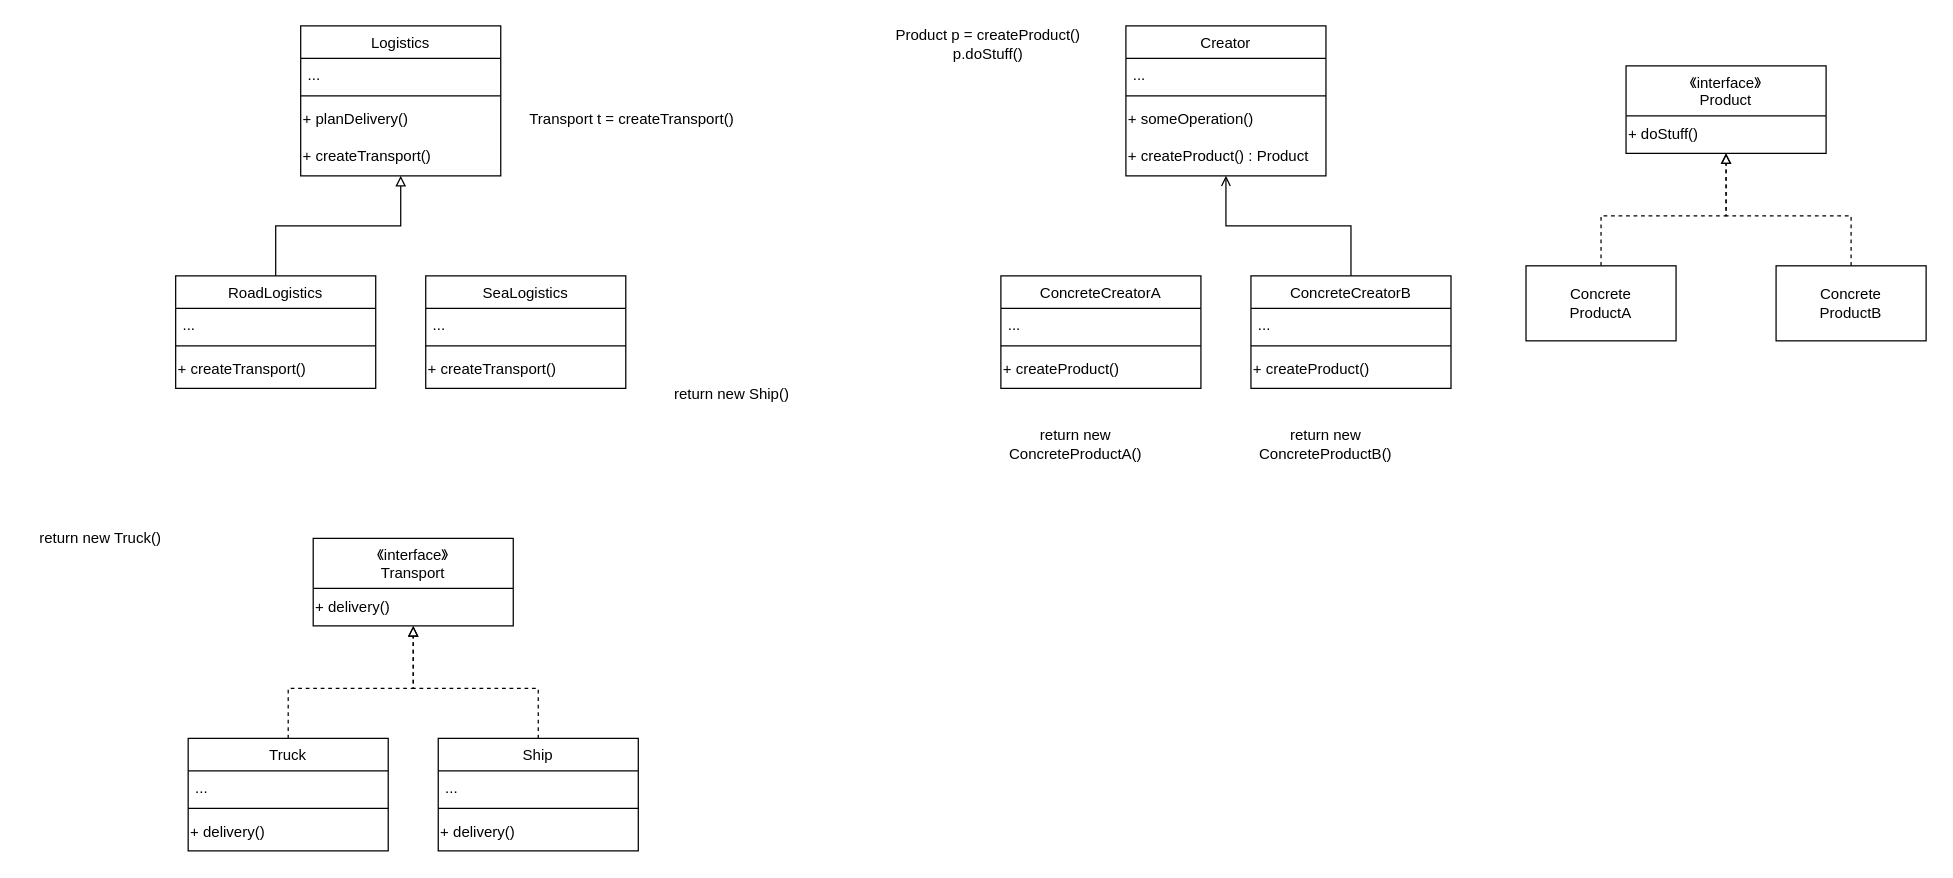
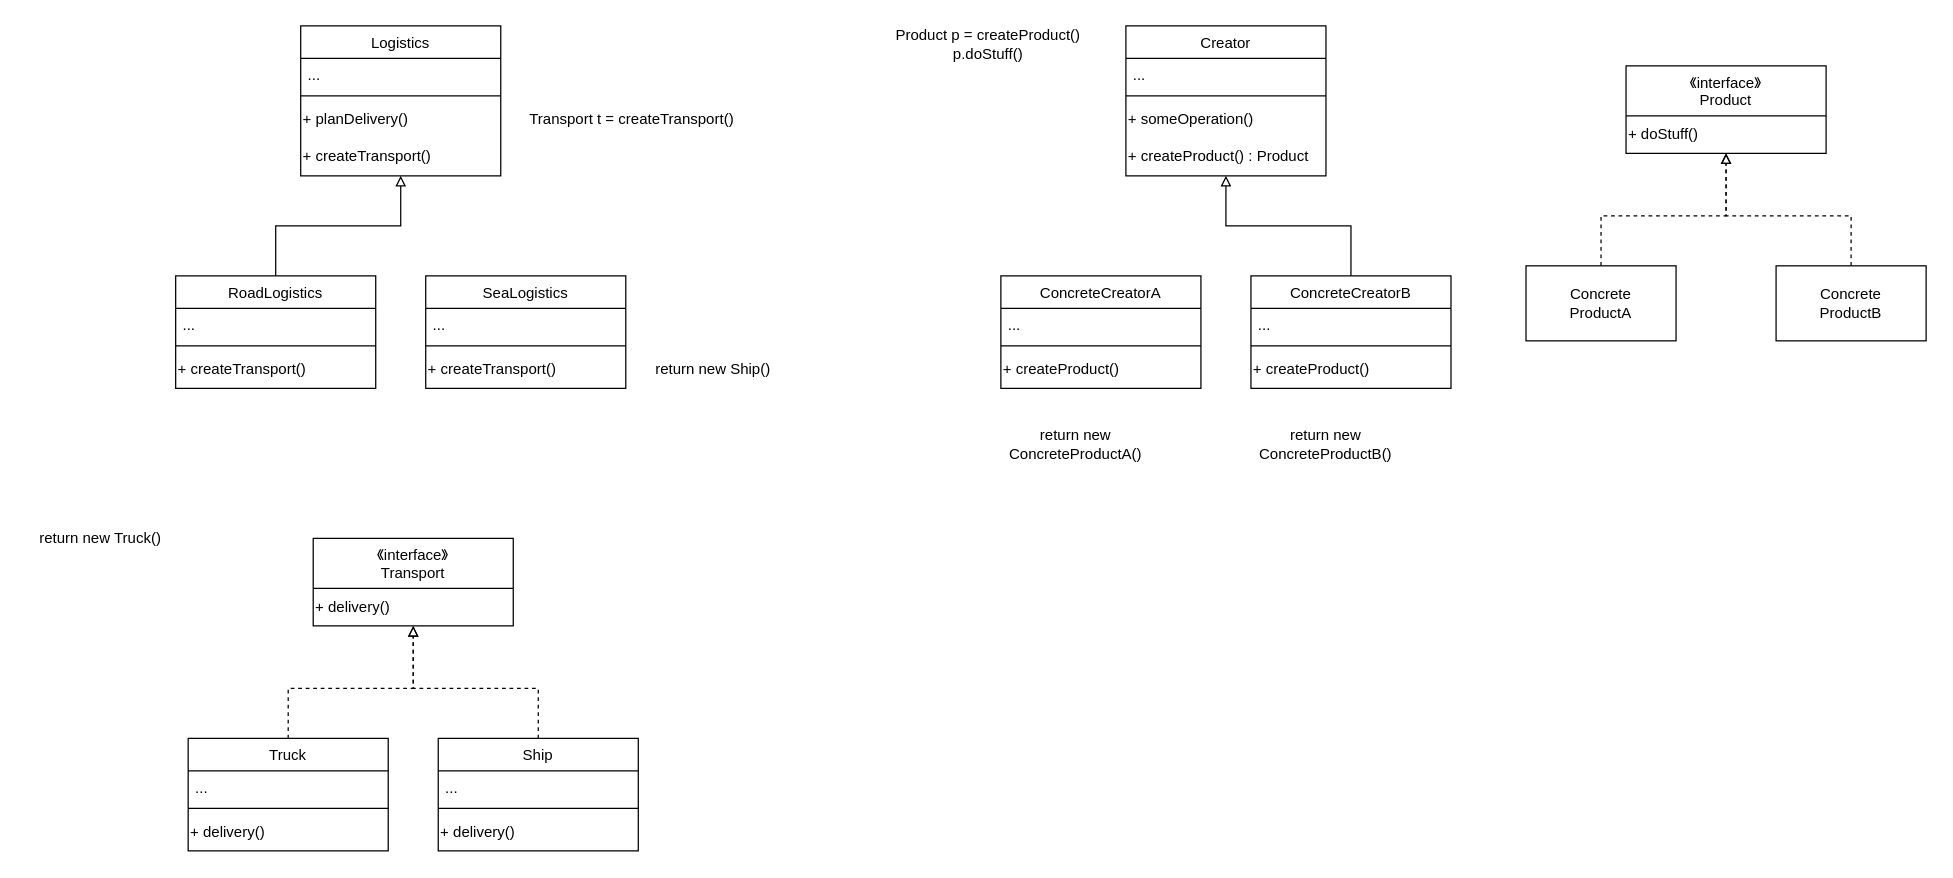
  <mxCell id="0" />
  <mxCell id="1" parent="0" />
  <mxCell id="2" value="Logistics" style="swimlane;fontStyle=0;align=center;verticalAlign=top;childLayout=stackLayout;horizontal=1;startSize=26;horizontalStack=0;resizeParent=1;resizeLast=0;collapsible=1;marginBottom=0;rounded=0;shadow=0;strokeWidth=1;" parent="1" vertex="1"><mxGeometry x="240" y="20" width="160" height="120" as="geometry"><mxRectangle x="340" y="380" width="170" height="26" as="alternateBounds" /></mxGeometry></mxCell>
  <mxCell id="3" value="..." style="text;align=left;verticalAlign=top;spacingLeft=4;spacingRight=4;overflow=hidden;rotatable=0;points=[[0,0.5],[1,0.5]];portConstraint=eastwest;" parent="2" vertex="1"><mxGeometry y="26" width="160" height="26" as="geometry" /></mxCell>
  <mxCell id="4" value="" style="line;html=1;strokeWidth=1;align=left;verticalAlign=middle;spacingTop=-1;spacingLeft=3;spacingRight=3;rotatable=0;labelPosition=right;points=[];portConstraint=eastwest;" parent="2" vertex="1"><mxGeometry y="52" width="160" height="8" as="geometry" /></mxCell>
  <mxCell id="5" value="+ planDelivery()" style="text;html=1;strokeColor=none;fillColor=none;align=left;verticalAlign=middle;whiteSpace=wrap;rounded=0;" parent="2" vertex="1"><mxGeometry y="60" width="160" height="30" as="geometry" /></mxCell>
  <mxCell id="6" value="+ createTransport()" style="text;html=1;strokeColor=none;fillColor=none;align=left;verticalAlign=middle;whiteSpace=wrap;rounded=0;" parent="2" vertex="1"><mxGeometry y="90" width="160" height="30" as="geometry" /></mxCell>
  <mxCell id="7" value="Transport t = createTransport()" style="text;html=1;strokeColor=none;fillColor=none;align=center;verticalAlign=middle;whiteSpace=wrap;rounded=0;" parent="1" vertex="1"><mxGeometry x="410" y="80" width="190" height="30" as="geometry" /></mxCell>
  <mxCell id="8" value="RoadLogistics" style="swimlane;fontStyle=0;align=center;verticalAlign=top;childLayout=stackLayout;horizontal=1;startSize=26;horizontalStack=0;resizeParent=1;resizeLast=0;collapsible=1;marginBottom=0;rounded=0;shadow=0;strokeWidth=1;" parent="1" vertex="1"><mxGeometry x="140" y="220" width="160" height="90" as="geometry"><mxRectangle x="340" y="380" width="170" height="26" as="alternateBounds" /></mxGeometry></mxCell>
  <mxCell id="9" value="..." style="text;align=left;verticalAlign=top;spacingLeft=4;spacingRight=4;overflow=hidden;rotatable=0;points=[[0,0.5],[1,0.5]];portConstraint=eastwest;" parent="8" vertex="1"><mxGeometry y="26" width="160" height="26" as="geometry" /></mxCell>
  <mxCell id="10" value="" style="line;html=1;strokeWidth=1;align=left;verticalAlign=middle;spacingTop=-1;spacingLeft=3;spacingRight=3;rotatable=0;labelPosition=right;points=[];portConstraint=eastwest;" parent="8" vertex="1"><mxGeometry y="52" width="160" height="8" as="geometry" /></mxCell>
  <mxCell id="11" value="+ createTransport()" style="text;html=1;strokeColor=none;fillColor=none;align=left;verticalAlign=middle;whiteSpace=wrap;rounded=0;" parent="8" vertex="1"><mxGeometry y="60" width="160" height="30" as="geometry" /></mxCell>
  <mxCell id="12" value="SeaLogistics" style="swimlane;fontStyle=0;align=center;verticalAlign=top;childLayout=stackLayout;horizontal=1;startSize=26;horizontalStack=0;resizeParent=1;resizeLast=0;collapsible=1;marginBottom=0;rounded=0;shadow=0;strokeWidth=1;" parent="1" vertex="1"><mxGeometry x="340" y="220" width="160" height="90" as="geometry"><mxRectangle x="340" y="380" width="170" height="26" as="alternateBounds" /></mxGeometry></mxCell>
  <mxCell id="13" value="..." style="text;align=left;verticalAlign=top;spacingLeft=4;spacingRight=4;overflow=hidden;rotatable=0;points=[[0,0.5],[1,0.5]];portConstraint=eastwest;" parent="12" vertex="1"><mxGeometry y="26" width="160" height="26" as="geometry" /></mxCell>
  <mxCell id="14" value="" style="line;html=1;strokeWidth=1;align=left;verticalAlign=middle;spacingTop=-1;spacingLeft=3;spacingRight=3;rotatable=0;labelPosition=right;points=[];portConstraint=eastwest;" parent="12" vertex="1"><mxGeometry y="52" width="160" height="8" as="geometry" /></mxCell>
  <mxCell id="15" value="+ createTransport()" style="text;html=1;strokeColor=none;fillColor=none;align=left;verticalAlign=middle;whiteSpace=wrap;rounded=0;" parent="12" vertex="1"><mxGeometry y="60" width="160" height="30" as="geometry" /></mxCell>
  <mxCell id="16" value="return new Truck()" style="text;html=1;strokeColor=none;fillColor=none;align=center;verticalAlign=middle;whiteSpace=wrap;rounded=0;" parent="1" vertex="1"><mxGeometry x="20" y="415" width="120" height="30" as="geometry" /></mxCell>
- <mxCell id="17" value="return new Ship()" style="text;html=1;strokeColor=none;fillColor=none;align=center;verticalAlign=middle;whiteSpace=wrap;rounded=0;" parent="1" vertex="1"><mxGeometry x="525" y="300" width="120" height="30" as="geometry" /></mxCell>
+ <mxCell id="17" value="return new Ship()" style="text;html=1;strokeColor=none;fillColor=none;align=center;verticalAlign=middle;whiteSpace=wrap;rounded=0;" parent="1" vertex="1"><mxGeometry x="510" y="280" width="120" height="30" as="geometry" /></mxCell>
  <mxCell id="18" value="" style="endArrow=block;html=1;rounded=0;entryX=0.5;entryY=1;entryDx=0;entryDy=0;exitX=0.5;exitY=0;exitDx=0;exitDy=0;endFill=0;" parent="1" source="8" target="6" edge="1"><mxGeometry width="50" height="50" relative="1" as="geometry"><mxPoint x="240" y="210" as="sourcePoint" /><mxPoint x="290" y="160" as="targetPoint" /><Array as="points"><mxPoint x="220" y="180" /><mxPoint x="320" y="180" /></Array></mxGeometry></mxCell>
  <mxCell id="19" value="《interface》&#10;Transport" style="swimlane;fontStyle=0;align=center;verticalAlign=top;childLayout=stackLayout;horizontal=1;startSize=40;horizontalStack=0;resizeParent=1;resizeLast=0;collapsible=1;marginBottom=0;rounded=0;shadow=0;strokeWidth=1;" parent="1" vertex="1"><mxGeometry x="250" y="430" width="160" height="70" as="geometry"><mxRectangle x="340" y="380" width="170" height="26" as="alternateBounds" /></mxGeometry></mxCell>
  <mxCell id="20" value="+ delivery()" style="text;html=1;strokeColor=none;fillColor=none;align=left;verticalAlign=middle;whiteSpace=wrap;rounded=0;" parent="19" vertex="1"><mxGeometry y="40" width="160" height="30" as="geometry" /></mxCell>
  <mxCell id="21" value="Truck" style="swimlane;fontStyle=0;align=center;verticalAlign=top;childLayout=stackLayout;horizontal=1;startSize=26;horizontalStack=0;resizeParent=1;resizeLast=0;collapsible=1;marginBottom=0;rounded=0;shadow=0;strokeWidth=1;" parent="1" vertex="1"><mxGeometry x="150" y="590" width="160" height="90" as="geometry"><mxRectangle x="340" y="380" width="170" height="26" as="alternateBounds" /></mxGeometry></mxCell>
  <mxCell id="22" value="..." style="text;align=left;verticalAlign=top;spacingLeft=4;spacingRight=4;overflow=hidden;rotatable=0;points=[[0,0.5],[1,0.5]];portConstraint=eastwest;" parent="21" vertex="1"><mxGeometry y="26" width="160" height="26" as="geometry" /></mxCell>
  <mxCell id="23" value="" style="line;html=1;strokeWidth=1;align=left;verticalAlign=middle;spacingTop=-1;spacingLeft=3;spacingRight=3;rotatable=0;labelPosition=right;points=[];portConstraint=eastwest;" parent="21" vertex="1"><mxGeometry y="52" width="160" height="8" as="geometry" /></mxCell>
  <mxCell id="24" value="+ delivery()" style="text;html=1;strokeColor=none;fillColor=none;align=left;verticalAlign=middle;whiteSpace=wrap;rounded=0;" parent="21" vertex="1"><mxGeometry y="60" width="160" height="30" as="geometry" /></mxCell>
  <mxCell id="25" value="Ship" style="swimlane;fontStyle=0;align=center;verticalAlign=top;childLayout=stackLayout;horizontal=1;startSize=26;horizontalStack=0;resizeParent=1;resizeLast=0;collapsible=1;marginBottom=0;rounded=0;shadow=0;strokeWidth=1;" parent="1" vertex="1"><mxGeometry x="350" y="590" width="160" height="90" as="geometry"><mxRectangle x="340" y="380" width="170" height="26" as="alternateBounds" /></mxGeometry></mxCell>
  <mxCell id="26" value="..." style="text;align=left;verticalAlign=top;spacingLeft=4;spacingRight=4;overflow=hidden;rotatable=0;points=[[0,0.5],[1,0.5]];portConstraint=eastwest;" parent="25" vertex="1"><mxGeometry y="26" width="160" height="26" as="geometry" /></mxCell>
  <mxCell id="27" value="" style="line;html=1;strokeWidth=1;align=left;verticalAlign=middle;spacingTop=-1;spacingLeft=3;spacingRight=3;rotatable=0;labelPosition=right;points=[];portConstraint=eastwest;" parent="25" vertex="1"><mxGeometry y="52" width="160" height="8" as="geometry" /></mxCell>
  <mxCell id="28" value="+ delivery()" style="text;html=1;strokeColor=none;fillColor=none;align=left;verticalAlign=middle;whiteSpace=wrap;rounded=0;" parent="25" vertex="1"><mxGeometry y="60" width="160" height="30" as="geometry" /></mxCell>
  <mxCell id="29" value="" style="endArrow=block;html=1;rounded=0;exitX=0.5;exitY=0;exitDx=0;exitDy=0;endFill=0;dashed=1;" parent="1" source="21" target="20" edge="1"><mxGeometry width="50" height="50" relative="1" as="geometry"><mxPoint x="250" y="580" as="sourcePoint" /><mxPoint x="330" y="470" as="targetPoint" /><Array as="points"><mxPoint x="230" y="550" /><mxPoint x="330" y="550" /></Array></mxGeometry></mxCell>
  <mxCell id="30" value="" style="endArrow=block;html=1;rounded=0;entryX=0.5;entryY=1;entryDx=0;entryDy=0;exitX=0.5;exitY=0;exitDx=0;exitDy=0;endFill=0;dashed=1;" parent="1" source="25" target="19" edge="1"><mxGeometry width="50" height="50" relative="1" as="geometry"><mxPoint x="430" y="580" as="sourcePoint" /><mxPoint x="480" y="530" as="targetPoint" /><Array as="points"><mxPoint x="430" y="550" /><mxPoint x="330" y="550" /></Array></mxGeometry></mxCell>
  <mxCell id="31" value="《interface》&#10;Product" style="swimlane;fontStyle=0;align=center;verticalAlign=top;childLayout=stackLayout;horizontal=1;startSize=40;horizontalStack=0;resizeParent=1;resizeLast=0;collapsible=1;marginBottom=0;rounded=0;shadow=0;strokeWidth=1;" vertex="1" parent="1"><mxGeometry x="1300" y="52" width="160" height="70" as="geometry"><mxRectangle x="340" y="380" width="170" height="26" as="alternateBounds" /></mxGeometry></mxCell>
  <mxCell id="32" value="+ doStuff()" style="text;html=1;strokeColor=none;fillColor=none;align=left;verticalAlign=middle;whiteSpace=wrap;rounded=0;" vertex="1" parent="31"><mxGeometry y="40" width="160" height="30" as="geometry" /></mxCell>
  <mxCell id="33" value="" style="endArrow=block;html=1;rounded=0;exitX=0.5;exitY=0;exitDx=0;exitDy=0;endFill=0;dashed=1;" edge="1" parent="1" source="35" target="32"><mxGeometry width="50" height="50" relative="1" as="geometry"><mxPoint x="1280" y="212" as="sourcePoint" /><mxPoint x="1380" y="92" as="targetPoint" /><Array as="points"><mxPoint x="1280" y="172" /><mxPoint x="1380" y="172" /></Array></mxGeometry></mxCell>
  <mxCell id="34" value="" style="endArrow=block;html=1;rounded=0;entryX=0.5;entryY=1;entryDx=0;entryDy=0;exitX=0.5;exitY=0;exitDx=0;exitDy=0;endFill=0;dashed=1;" edge="1" parent="1" source="36" target="31"><mxGeometry width="50" height="50" relative="1" as="geometry"><mxPoint x="1480" y="212" as="sourcePoint" /><mxPoint x="1530" y="152" as="targetPoint" /><Array as="points"><mxPoint x="1480" y="172" /><mxPoint x="1380" y="172" /></Array></mxGeometry></mxCell>
  <mxCell id="35" value="Concrete&lt;br&gt;ProductA" style="rounded=0;whiteSpace=wrap;html=1;" vertex="1" parent="1"><mxGeometry x="1220" y="212" width="120" height="60" as="geometry" /></mxCell>
  <mxCell id="36" value="Concrete&lt;br&gt;ProductB" style="rounded=0;whiteSpace=wrap;html=1;" vertex="1" parent="1"><mxGeometry x="1420" y="212" width="120" height="60" as="geometry" /></mxCell>
  <mxCell id="37" value="Creator" style="swimlane;fontStyle=0;align=center;verticalAlign=top;childLayout=stackLayout;horizontal=1;startSize=26;horizontalStack=0;resizeParent=1;resizeLast=0;collapsible=1;marginBottom=0;rounded=0;shadow=0;strokeWidth=1;" vertex="1" parent="1"><mxGeometry x="900" y="20" width="160" height="120" as="geometry"><mxRectangle x="340" y="380" width="170" height="26" as="alternateBounds" /></mxGeometry></mxCell>
  <mxCell id="38" value="..." style="text;align=left;verticalAlign=top;spacingLeft=4;spacingRight=4;overflow=hidden;rotatable=0;points=[[0,0.5],[1,0.5]];portConstraint=eastwest;" vertex="1" parent="37"><mxGeometry y="26" width="160" height="26" as="geometry" /></mxCell>
  <mxCell id="39" value="" style="line;html=1;strokeWidth=1;align=left;verticalAlign=middle;spacingTop=-1;spacingLeft=3;spacingRight=3;rotatable=0;labelPosition=right;points=[];portConstraint=eastwest;" vertex="1" parent="37"><mxGeometry y="52" width="160" height="8" as="geometry" /></mxCell>
  <mxCell id="40" value="+ someOperation()" style="text;html=1;strokeColor=none;fillColor=none;align=left;verticalAlign=middle;whiteSpace=wrap;rounded=0;" vertex="1" parent="37"><mxGeometry y="60" width="160" height="30" as="geometry" /></mxCell>
  <mxCell id="41" value="+ createProduct() : Product" style="text;html=1;strokeColor=none;fillColor=none;align=left;verticalAlign=middle;whiteSpace=wrap;rounded=0;" vertex="1" parent="37"><mxGeometry y="90" width="160" height="30" as="geometry" /></mxCell>
  <mxCell id="42" value="ConcreteCreatorA" style="swimlane;fontStyle=0;align=center;verticalAlign=top;childLayout=stackLayout;horizontal=1;startSize=26;horizontalStack=0;resizeParent=1;resizeLast=0;collapsible=1;marginBottom=0;rounded=0;shadow=0;strokeWidth=1;" vertex="1" parent="1"><mxGeometry x="800" y="220" width="160" height="90" as="geometry"><mxRectangle x="340" y="380" width="170" height="26" as="alternateBounds" /></mxGeometry></mxCell>
  <mxCell id="43" value="..." style="text;align=left;verticalAlign=top;spacingLeft=4;spacingRight=4;overflow=hidden;rotatable=0;points=[[0,0.5],[1,0.5]];portConstraint=eastwest;" vertex="1" parent="42"><mxGeometry y="26" width="160" height="26" as="geometry" /></mxCell>
  <mxCell id="44" value="" style="line;html=1;strokeWidth=1;align=left;verticalAlign=middle;spacingTop=-1;spacingLeft=3;spacingRight=3;rotatable=0;labelPosition=right;points=[];portConstraint=eastwest;" vertex="1" parent="42"><mxGeometry y="52" width="160" height="8" as="geometry" /></mxCell>
  <mxCell id="45" value="+ createProduct()" style="text;html=1;strokeColor=none;fillColor=none;align=left;verticalAlign=middle;whiteSpace=wrap;rounded=0;" vertex="1" parent="42"><mxGeometry y="60" width="160" height="30" as="geometry" /></mxCell>
  <mxCell id="46" value="ConcreteCreatorB" style="swimlane;fontStyle=0;align=center;verticalAlign=top;childLayout=stackLayout;horizontal=1;startSize=26;horizontalStack=0;resizeParent=1;resizeLast=0;collapsible=1;marginBottom=0;rounded=0;shadow=0;strokeWidth=1;" vertex="1" parent="1"><mxGeometry x="1000" y="220" width="160" height="90" as="geometry"><mxRectangle x="340" y="380" width="170" height="26" as="alternateBounds" /></mxGeometry></mxCell>
  <mxCell id="47" value="..." style="text;align=left;verticalAlign=top;spacingLeft=4;spacingRight=4;overflow=hidden;rotatable=0;points=[[0,0.5],[1,0.5]];portConstraint=eastwest;" vertex="1" parent="46"><mxGeometry y="26" width="160" height="26" as="geometry" /></mxCell>
  <mxCell id="48" value="" style="line;html=1;strokeWidth=1;align=left;verticalAlign=middle;spacingTop=-1;spacingLeft=3;spacingRight=3;rotatable=0;labelPosition=right;points=[];portConstraint=eastwest;" vertex="1" parent="46"><mxGeometry y="52" width="160" height="8" as="geometry" /></mxCell>
  <mxCell id="49" value="+ createProduct()" style="text;html=1;strokeColor=none;fillColor=none;align=left;verticalAlign=middle;whiteSpace=wrap;rounded=0;" vertex="1" parent="46"><mxGeometry y="60" width="160" height="30" as="geometry" /></mxCell>
  <mxCell id="50" value="return new ConcreteProductA()" style="text;html=1;strokeColor=none;fillColor=none;align=center;verticalAlign=middle;whiteSpace=wrap;rounded=0;" vertex="1" parent="1"><mxGeometry x="800" y="340" width="120" height="30" as="geometry" /></mxCell>
- <mxCell id="51" value="" style="endArrow=open;html=1;rounded=0;entryX=0.5;entryY=1;entryDx=0;entryDy=0;exitX=0.5;exitY=0;exitDx=0;exitDy=0;endFill=0;" edge="1" parent="1" source="46" target="37"><mxGeometry width="50" height="50" relative="1" as="geometry"><mxPoint x="1080" y="210" as="sourcePoint" /><mxPoint x="1130" y="160" as="targetPoint" /><Array as="points"><mxPoint x="1080" y="180" /><mxPoint x="980" y="180" /></Array></mxGeometry></mxCell>
+ <mxCell id="51" value="" style="endArrow=block;html=1;rounded=0;entryX=0.5;entryY=1;entryDx=0;entryDy=0;exitX=0.5;exitY=0;exitDx=0;exitDy=0;endFill=0;" edge="1" parent="1" source="46" target="37"><mxGeometry width="50" height="50" relative="1" as="geometry"><mxPoint x="1080" y="210" as="sourcePoint" /><mxPoint x="1130" y="160" as="targetPoint" /><Array as="points"><mxPoint x="1080" y="180" /><mxPoint x="980" y="180" /></Array></mxGeometry></mxCell>
  <mxCell id="52" value="return new ConcreteProductB()" style="text;html=1;strokeColor=none;fillColor=none;align=center;verticalAlign=middle;whiteSpace=wrap;rounded=0;" vertex="1" parent="1"><mxGeometry x="1000" y="340" width="120" height="30" as="geometry" /></mxCell>
  <mxCell id="53" value="Product p = createProduct()&lt;br&gt;p.doStuff()" style="text;html=1;strokeColor=none;fillColor=none;align=center;verticalAlign=middle;whiteSpace=wrap;rounded=0;" vertex="1" parent="1"><mxGeometry x="710" y="20" width="160" height="30" as="geometry" /></mxCell>
